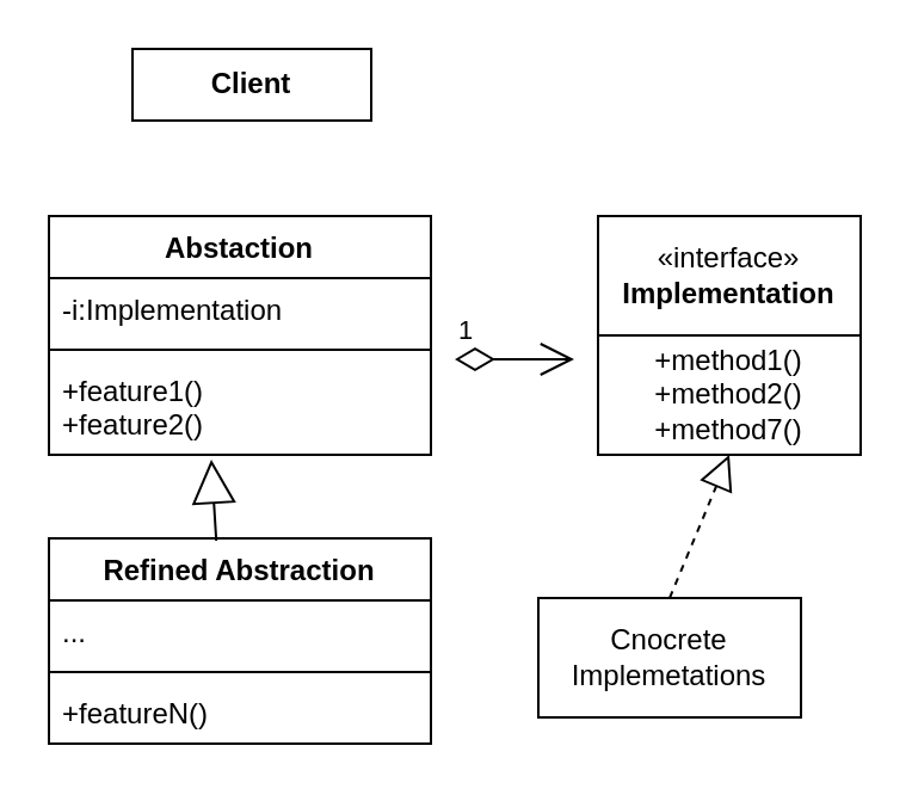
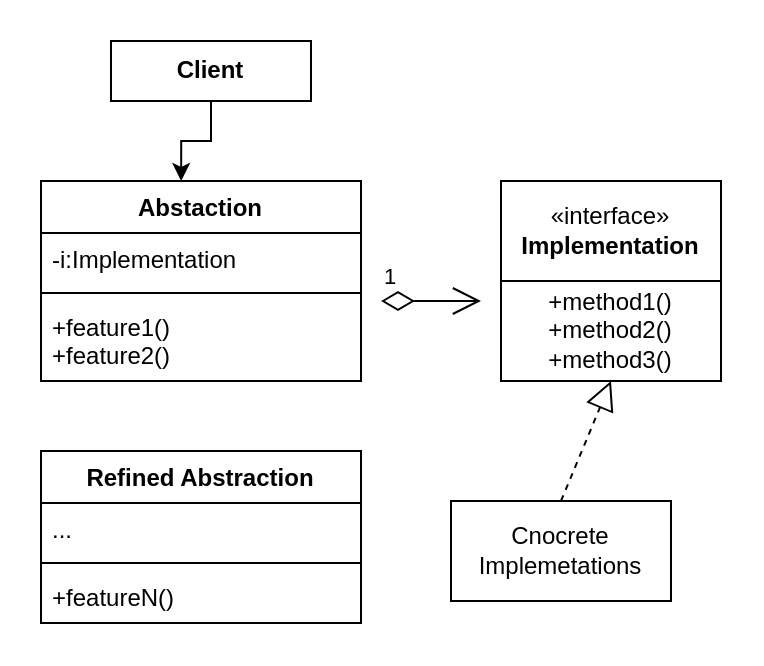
  <mxCell id="0" />
  <mxCell id="1" parent="0" />
  <mxCell id="2" value="&lt;b&gt;Client&lt;/b&gt;" style="html=1;whiteSpace=wrap;" parent="1" vertex="1"><mxGeometry x="55" y="20" width="100" height="30" as="geometry" /></mxCell>
  <mxCell id="3" value="Abstaction" style="swimlane;fontStyle=1;align=center;verticalAlign=top;childLayout=stackLayout;horizontal=1;startSize=26;horizontalStack=0;resizeParent=1;resizeParentMax=0;resizeLast=0;collapsible=1;marginBottom=0;whiteSpace=wrap;html=1;" parent="1" vertex="1"><mxGeometry x="20" y="90" width="160" height="100" as="geometry" /></mxCell>
  <mxCell id="4" value="-i:Implementation" style="text;strokeColor=none;fillColor=none;align=left;verticalAlign=top;spacingLeft=4;spacingRight=4;overflow=hidden;rotatable=0;points=[[0,0.5],[1,0.5]];portConstraint=eastwest;whiteSpace=wrap;html=1;" parent="3" vertex="1"><mxGeometry y="26" width="160" height="26" as="geometry" /></mxCell>
  <mxCell id="5" value="" style="line;strokeWidth=1;fillColor=none;align=left;verticalAlign=middle;spacingTop=-1;spacingLeft=3;spacingRight=3;rotatable=0;labelPosition=right;points=[];portConstraint=eastwest;strokeColor=inherit;" parent="3" vertex="1"><mxGeometry y="52" width="160" height="8" as="geometry" /></mxCell>
  <mxCell id="6" value="+feature1()&lt;div&gt;+feature2()&lt;/div&gt;" style="text;strokeColor=none;fillColor=none;align=left;verticalAlign=top;spacingLeft=4;spacingRight=4;overflow=hidden;rotatable=0;points=[[0,0.5],[1,0.5]];portConstraint=eastwest;whiteSpace=wrap;html=1;" parent="3" vertex="1"><mxGeometry y="60" width="160" height="40" as="geometry" /></mxCell>
  <mxCell id="7" value="Refined Abstraction" style="swimlane;fontStyle=1;align=center;verticalAlign=top;childLayout=stackLayout;horizontal=1;startSize=26;horizontalStack=0;resizeParent=1;resizeParentMax=0;resizeLast=0;collapsible=1;marginBottom=0;whiteSpace=wrap;html=1;" parent="1" vertex="1"><mxGeometry x="20" y="225" width="160" height="86" as="geometry" /></mxCell>
  <mxCell id="8" value="..." style="text;strokeColor=none;fillColor=none;align=left;verticalAlign=top;spacingLeft=4;spacingRight=4;overflow=hidden;rotatable=0;points=[[0,0.5],[1,0.5]];portConstraint=eastwest;whiteSpace=wrap;html=1;" parent="7" vertex="1"><mxGeometry y="26" width="160" height="26" as="geometry" /></mxCell>
  <mxCell id="9" value="" style="line;strokeWidth=1;fillColor=none;align=left;verticalAlign=middle;spacingTop=-1;spacingLeft=3;spacingRight=3;rotatable=0;labelPosition=right;points=[];portConstraint=eastwest;strokeColor=inherit;" parent="7" vertex="1"><mxGeometry y="52" width="160" height="8" as="geometry" /></mxCell>
  <mxCell id="10" value="+featureN()" style="text;strokeColor=none;fillColor=none;align=left;verticalAlign=top;spacingLeft=4;spacingRight=4;overflow=hidden;rotatable=0;points=[[0,0.5],[1,0.5]];portConstraint=eastwest;whiteSpace=wrap;html=1;" parent="7" vertex="1"><mxGeometry y="60" width="160" height="26" as="geometry" /></mxCell>
  <mxCell id="11" value="«interface»&lt;br&gt;&lt;b&gt;Implementation&lt;/b&gt;" style="html=1;whiteSpace=wrap;" parent="1" vertex="1"><mxGeometry x="250" y="90" width="110" height="50" as="geometry" /></mxCell>
- <mxCell id="12" value="+method1()&lt;div&gt;+method2()&lt;/div&gt;&lt;div&gt;+method7()&lt;/div&gt;" style="html=1;whiteSpace=wrap;" parent="1" vertex="1"><mxGeometry x="250" y="140" width="110" height="50" as="geometry" /></mxCell>
+ <mxCell id="12" value="+method1()&lt;div&gt;+method2()&lt;/div&gt;&lt;div&gt;+method3()&lt;/div&gt;" style="html=1;whiteSpace=wrap;" parent="1" vertex="1"><mxGeometry x="250" y="140" width="110" height="50" as="geometry" /></mxCell>
  <mxCell id="13" value="Cnocrete&lt;div&gt;Implemetations&lt;/div&gt;" style="html=1;whiteSpace=wrap;" parent="1" vertex="1"><mxGeometry x="225" y="250" width="110" height="50" as="geometry" /></mxCell>
- <mxCell id="15" value="" style="endArrow=block;endSize=16;endFill=0;html=1;rounded=0;exitX=0.438;exitY=0.012;exitDx=0;exitDy=0;exitPerimeter=0;entryX=0.425;entryY=1.05;entryDx=0;entryDy=0;entryPerimeter=0;" parent="1" source="7" target="6" edge="1"><mxGeometry width="160" relative="1" as="geometry"><mxPoint x="190" y="200" as="sourcePoint" /><mxPoint x="350" y="200" as="targetPoint" /></mxGeometry></mxCell>
+ <mxCell id="14" style="edgeStyle=orthogonalEdgeStyle;rounded=0;orthogonalLoop=1;jettySize=auto;html=1;entryX=0.438;entryY=0;entryDx=0;entryDy=0;entryPerimeter=0;" parent="1" source="2" target="3" edge="1"><mxGeometry relative="1" as="geometry" /></mxCell>
  <mxCell id="16" value="" style="endArrow=block;dashed=1;endFill=0;endSize=12;html=1;rounded=0;exitX=0.5;exitY=0;exitDx=0;exitDy=0;entryX=0.5;entryY=1;entryDx=0;entryDy=0;" parent="1" source="13" target="12" edge="1"><mxGeometry width="160" relative="1" as="geometry"><mxPoint x="190" y="200" as="sourcePoint" /><mxPoint x="350" y="200" as="targetPoint" /></mxGeometry></mxCell>
  <mxCell id="17" value="1" style="endArrow=open;html=1;endSize=12;startArrow=diamondThin;startSize=14;startFill=0;edgeStyle=orthogonalEdgeStyle;align=left;verticalAlign=bottom;rounded=0;" parent="1" edge="1"><mxGeometry x="-1" y="3" relative="1" as="geometry"><mxPoint x="190" y="150" as="sourcePoint" /><mxPoint x="240" y="150" as="targetPoint" /><Array as="points"><mxPoint x="230" y="150" /><mxPoint x="230" y="150" /></Array></mxGeometry></mxCell>
